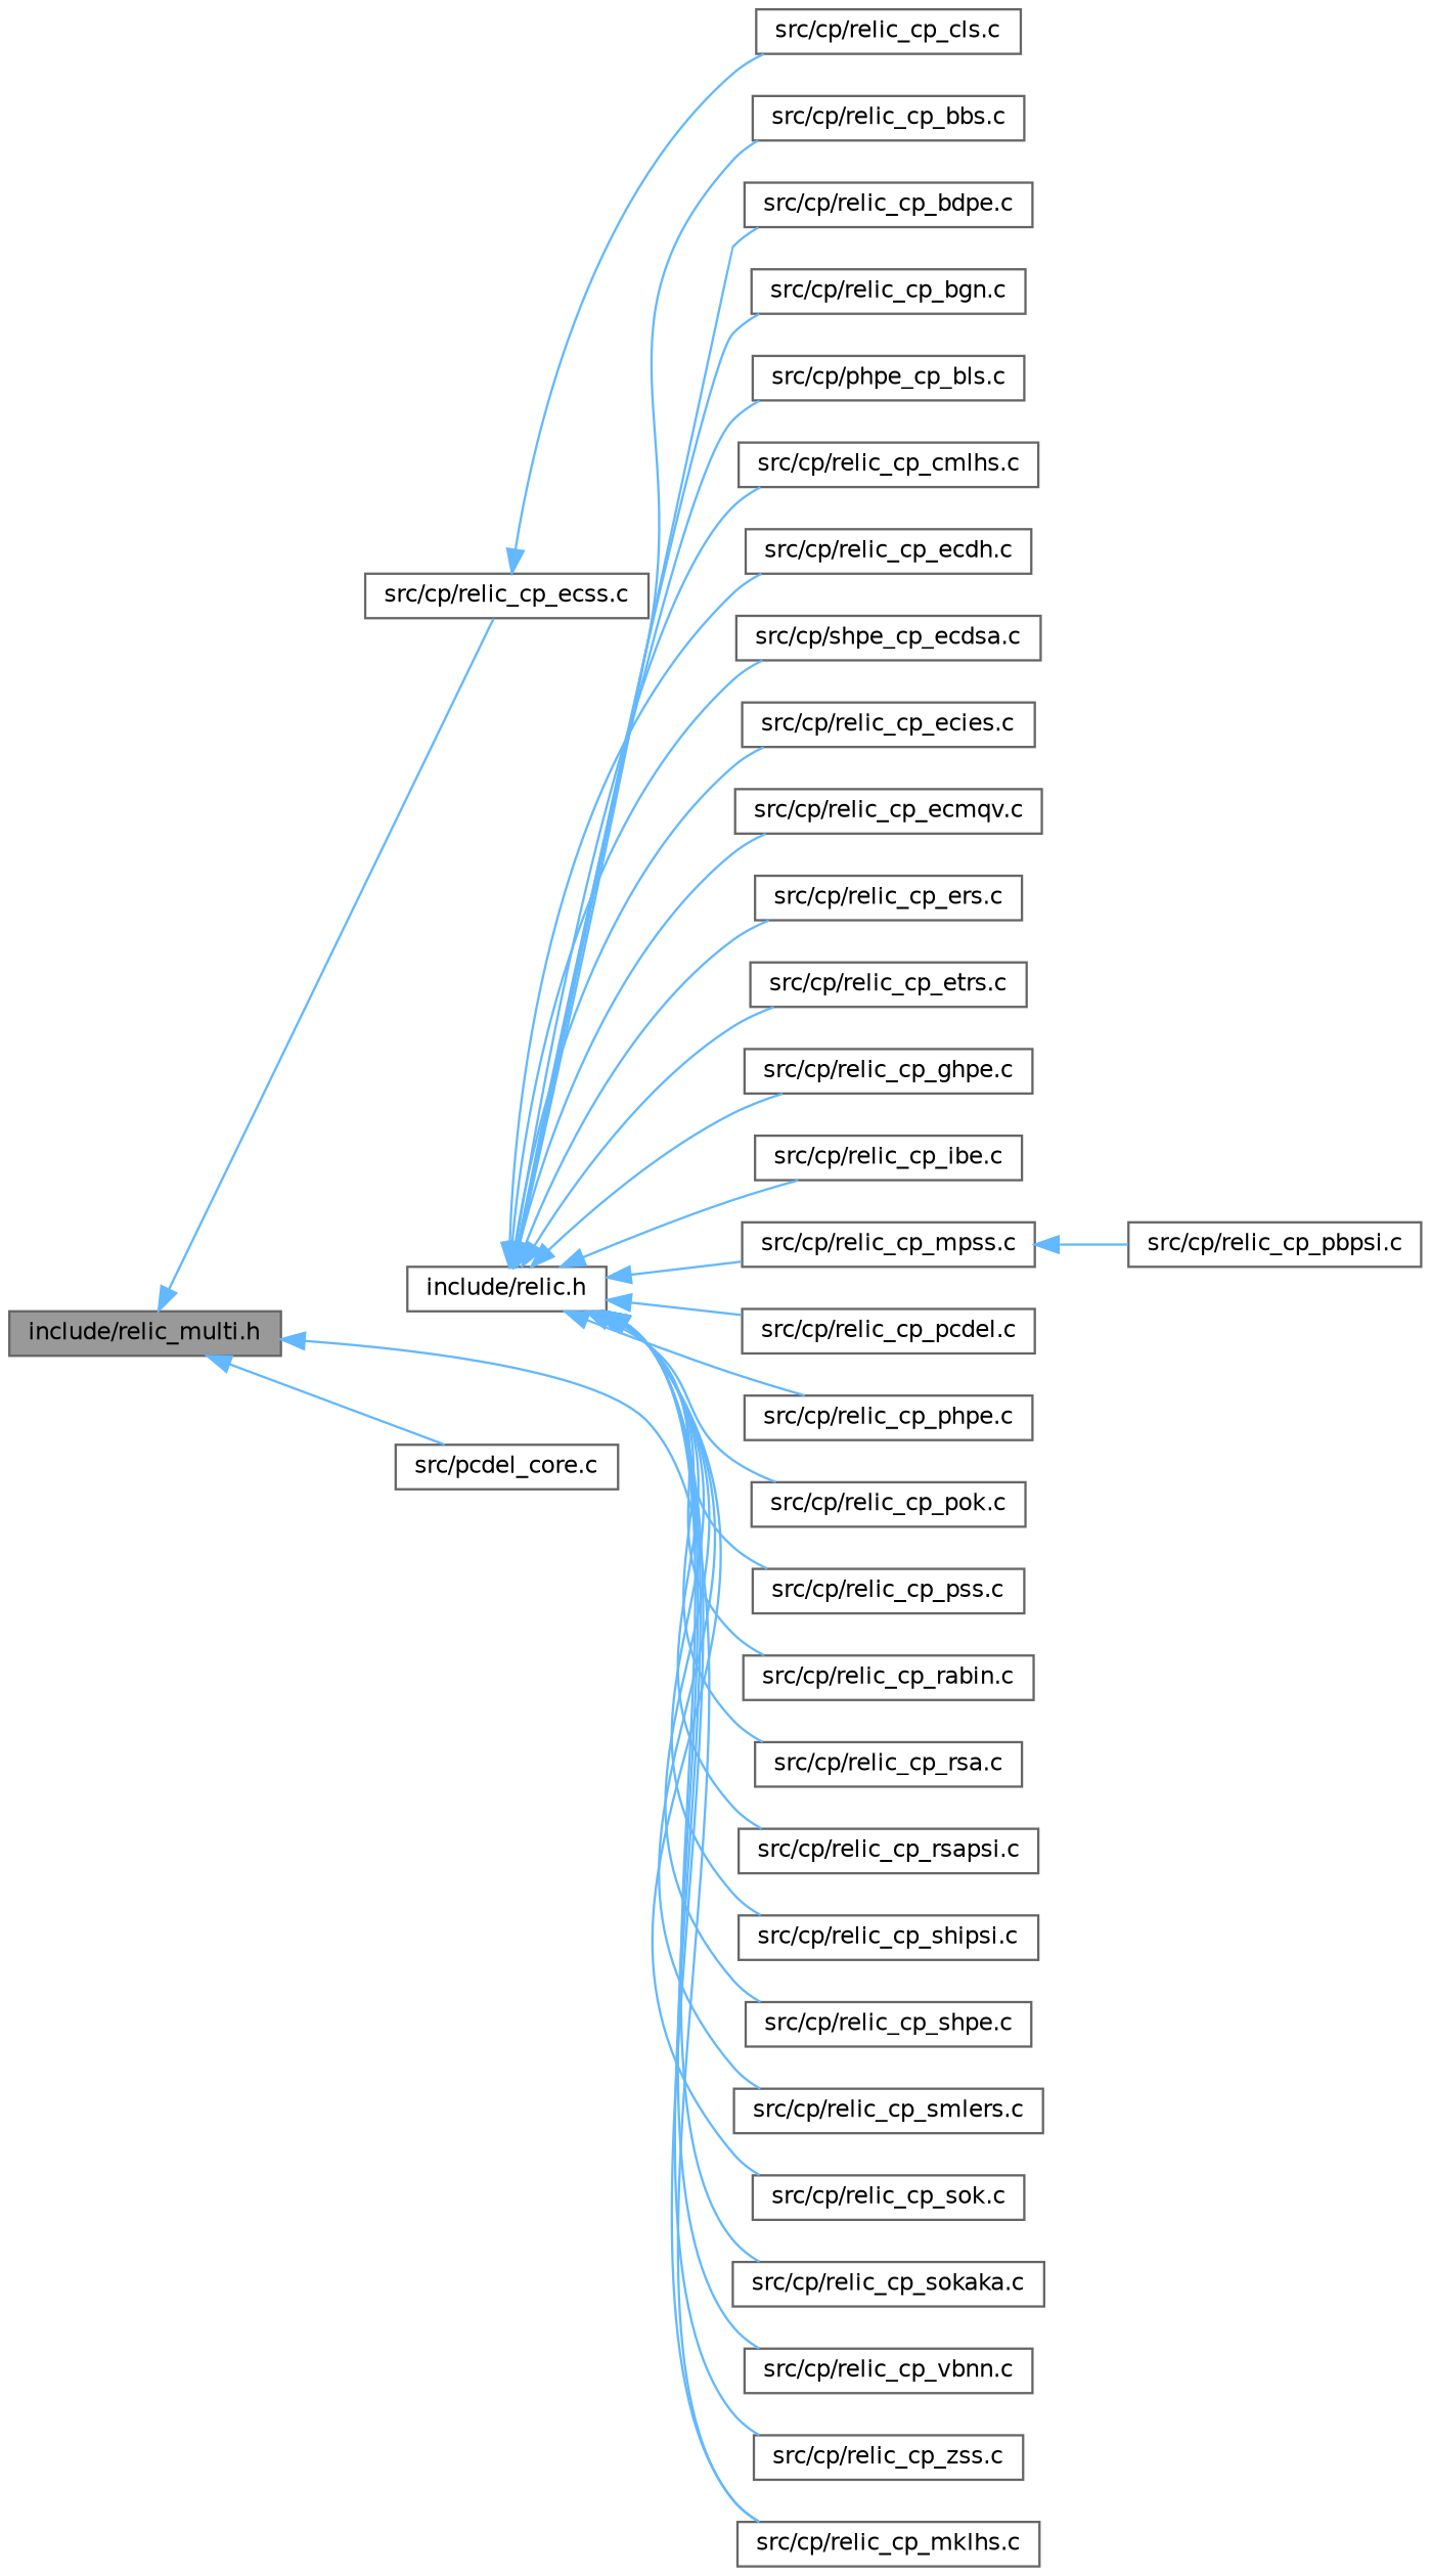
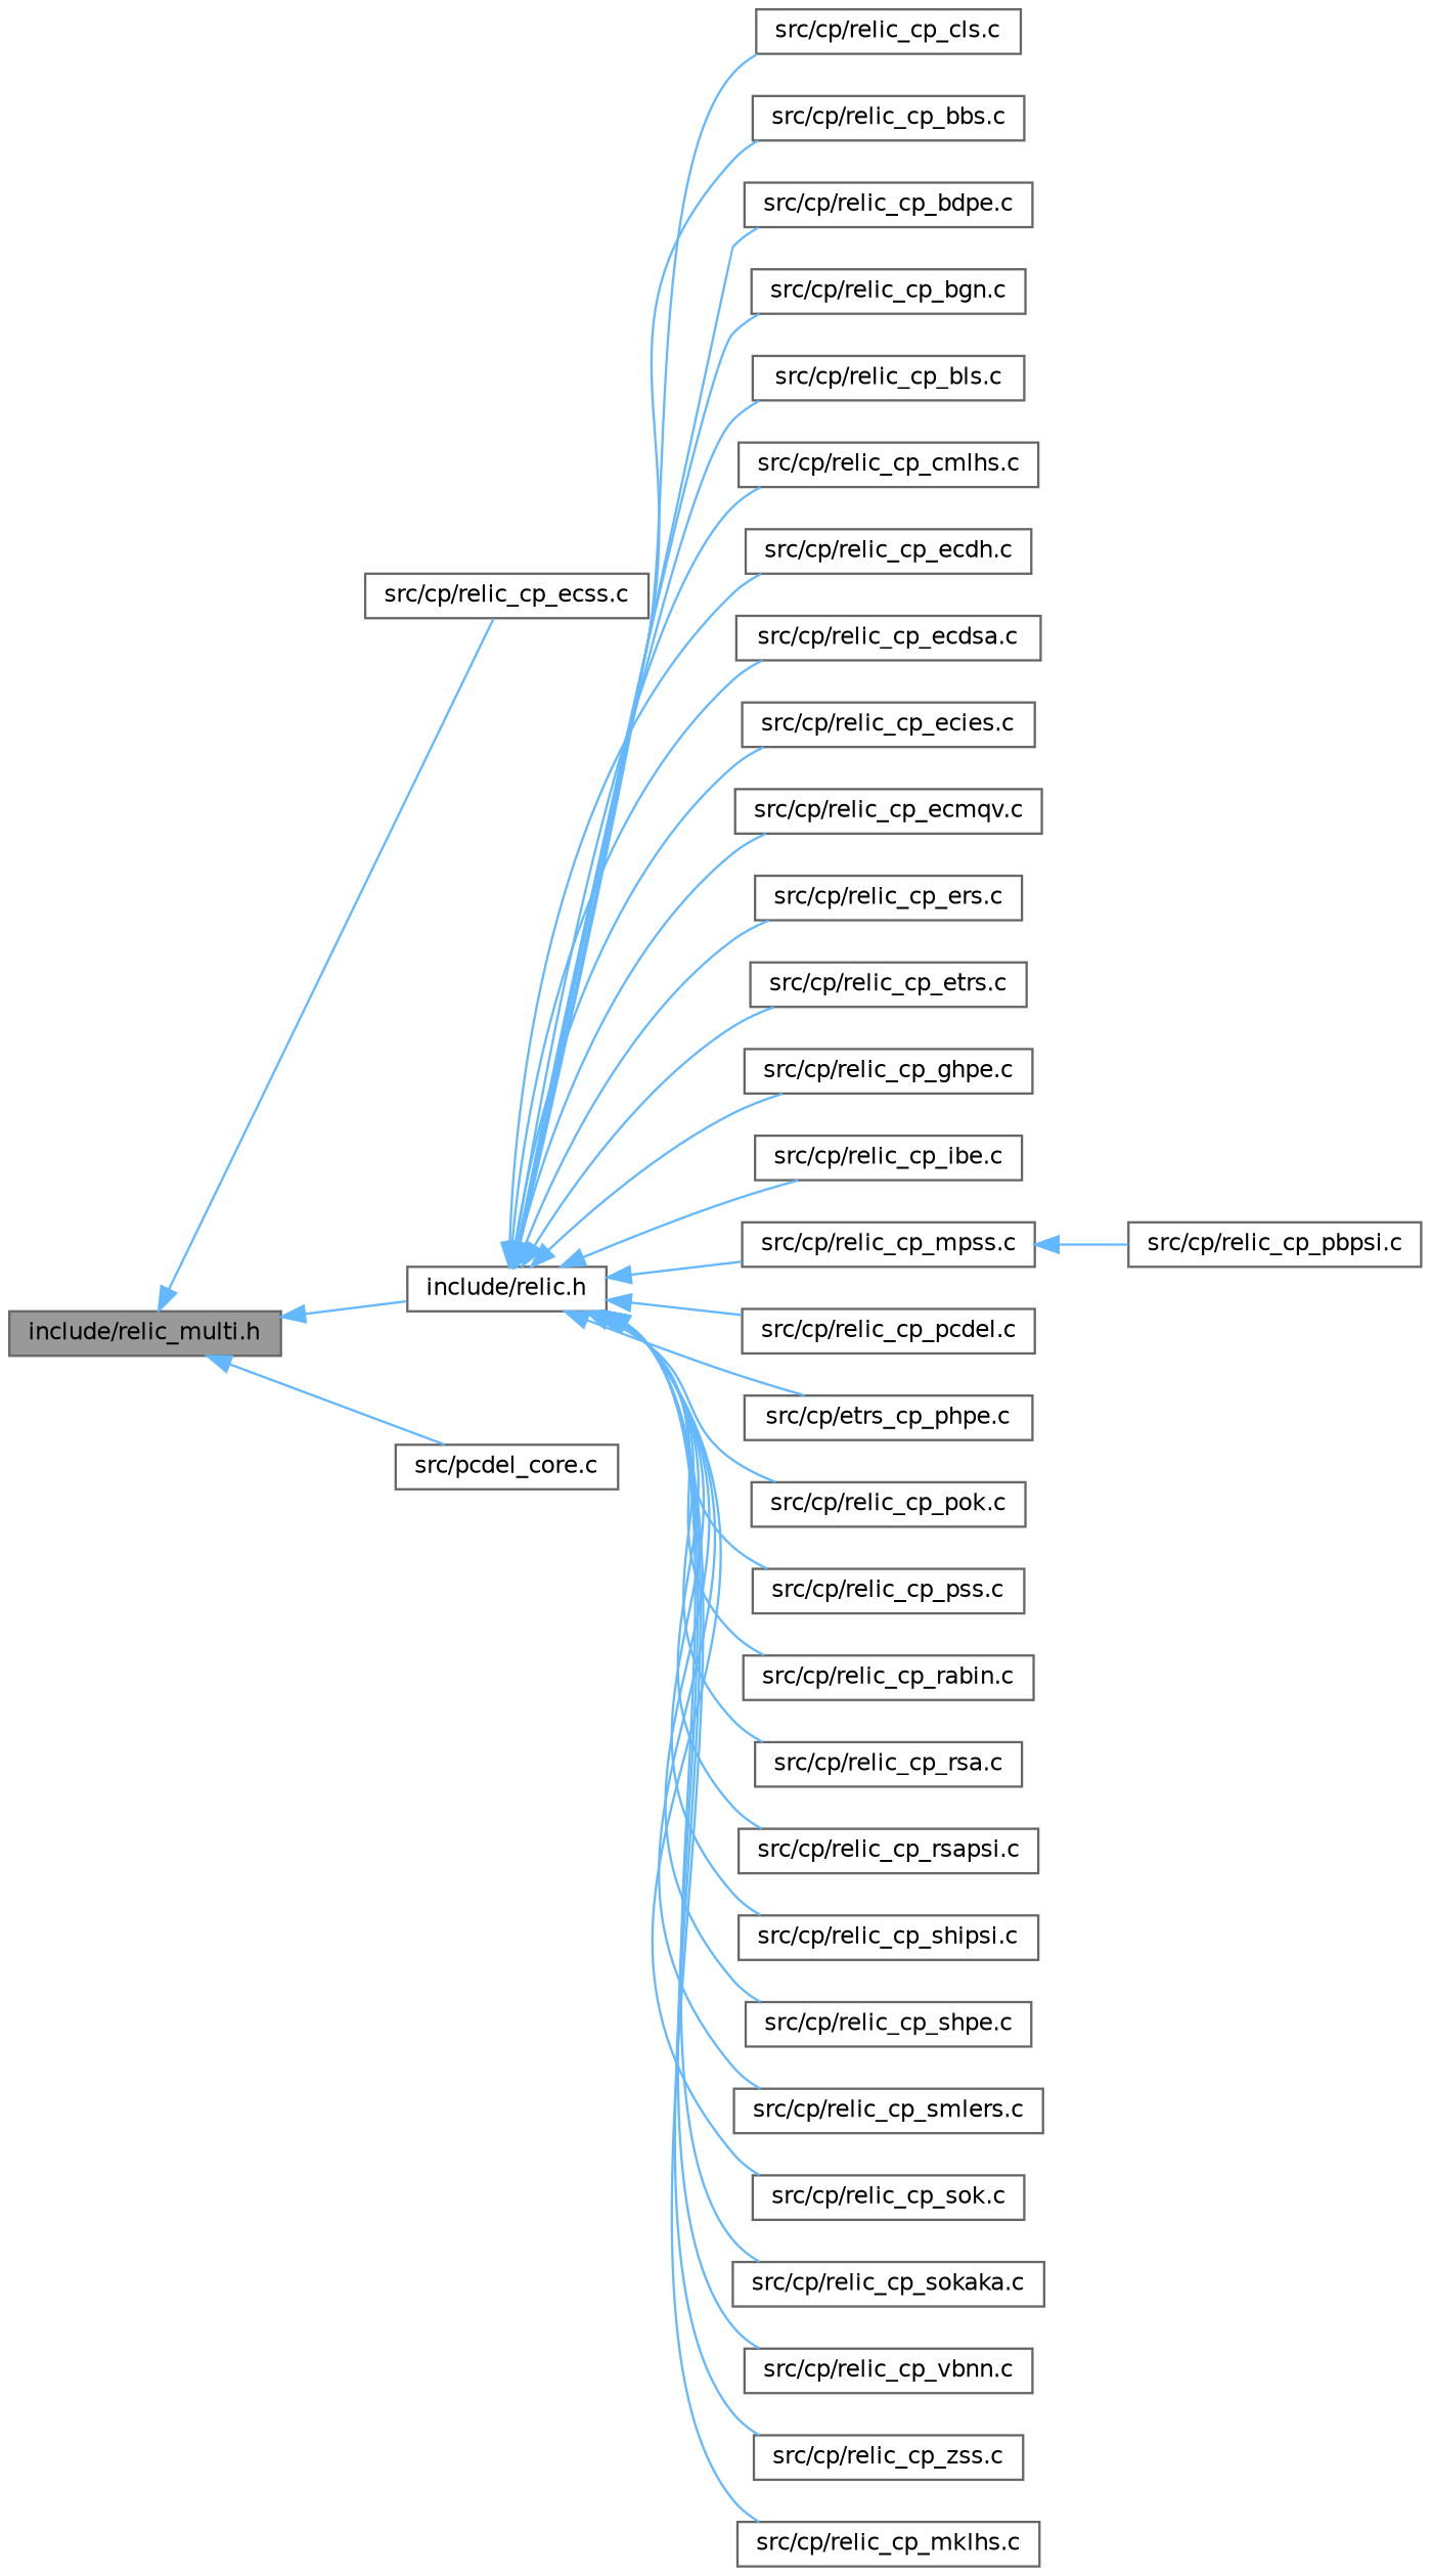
  digraph {
    fontname="DejaVu Sans"
    rankdir=LR
    node [color=grey40 fillcolor=white fontname="DejaVu Sans" fontsize=10 shape=box style=filled]
    edge [color=steelblue1 dir=back fontname="DejaVu Sans" fontsize=10 labelfontname=Helvetica labelfontsize=10 style=solid]
    n1 [color=gray40 fillcolor=grey60 fontcolor=black height=0.2 label="include/relic_multi.h" width=0.4]
    n2 [height=0.2 label="include/relic.h" width=0.4]
    n3 [height=0.2 label="src/pcdel_core.c" width=0.4]
    n4 [height=0.2 label="src/cp/relic_cp_ecss.c" width=0.4]
    n5 [height=0.2 label="src/cp/relic_cp_bbs.c" width=0.4]
    n6 [height=0.2 label="src/cp/relic_cp_bdpe.c" width=0.4]
    n7 [height=0.2 label="src/cp/relic_cp_bgn.c" width=0.4]
-   n8 [height=0.2 label="src/cp/phpe_cp_bls.c" width=0.4]
+   n8 [height=0.2 label="src/cp/relic_cp_bls.c" width=0.4]
    n9 [height=0.2 label="src/cp/relic_cp_cls.c" width=0.4]
    n10 [height=0.2 label="src/cp/relic_cp_cmlhs.c" width=0.4]
    n11 [height=0.2 label="src/cp/relic_cp_ecdh.c" width=0.4]
-   n12 [height=0.2 label="src/cp/shpe_cp_ecdsa.c" width=0.4]
+   n12 [height=0.2 label="src/cp/relic_cp_ecdsa.c" width=0.4]
    n13 [height=0.2 label="src/cp/relic_cp_ecies.c" width=0.4]
    n14 [height=0.2 label="src/cp/relic_cp_ecmqv.c" width=0.4]
    n15 [height=0.2 label="src/cp/relic_cp_ers.c" width=0.4]
    n16 [height=0.2 label="src/cp/relic_cp_etrs.c" width=0.4]
    n17 [height=0.2 label="src/cp/relic_cp_ghpe.c" width=0.4]
    n18 [height=0.2 label="src/cp/relic_cp_ibe.c" width=0.4]
    n19 [height=0.2 label="src/cp/relic_cp_mklhs.c" width=0.4]
    n20 [height=0.2 label="src/cp/relic_cp_mpss.c" width=0.4]
    n21 [height=0.2 label="src/cp/relic_cp_pcdel.c" width=0.4]
-   n22 [height=0.2 label="src/cp/relic_cp_phpe.c" width=0.4]
+   n22 [height=0.2 label="src/cp/etrs_cp_phpe.c" width=0.4]
    n23 [height=0.2 label="src/cp/relic_cp_pok.c" width=0.4]
    n24 [height=0.2 label="src/cp/relic_cp_pss.c" width=0.4]
    n25 [height=0.2 label="src/cp/relic_cp_rabin.c" width=0.4]
    n26 [height=0.2 label="src/cp/relic_cp_rsa.c" width=0.4]
    n27 [height=0.2 label="src/cp/relic_cp_rsapsi.c" width=0.4]
    n28 [height=0.2 label="src/cp/relic_cp_shipsi.c" width=0.4]
    n29 [height=0.2 label="src/cp/relic_cp_shpe.c" width=0.4]
    n30 [height=0.2 label="src/cp/relic_cp_smlers.c" width=0.4]
    n31 [height=0.2 label="src/cp/relic_cp_sok.c" width=0.4]
    n32 [height=0.2 label="src/cp/relic_cp_sokaka.c" width=0.4]
    n33 [height=0.2 label="src/cp/relic_cp_vbnn.c" width=0.4]
    n34 [height=0.2 label="src/cp/relic_cp_zss.c" width=0.4]
    n35 [height=0.2 label="src/cp/relic_cp_pbpsi.c" width=0.4]
-   n1 -> n19
+   n1 -> n2
    n1 -> n3
    n1 -> n4
    n2 -> n5
    n2 -> n6
    n2 -> n7
    n2 -> n8
-   n4 -> n9
+   n2 -> n9
    n2 -> n10
    n2 -> n11
    n2 -> n12
    n2 -> n13
    n2 -> n14
    n2 -> n15
    n2 -> n16
    n2 -> n17
    n2 -> n18
    n2 -> n19
    n2 -> n20
    n2 -> n21
    n2 -> n22
    n2 -> n23
    n2 -> n24
    n2 -> n25
    n2 -> n26
    n2 -> n27
    n2 -> n28
    n2 -> n29
    n2 -> n30
    n2 -> n31
    n2 -> n32
    n2 -> n33
    n2 -> n34
    n20 -> n35
  }
